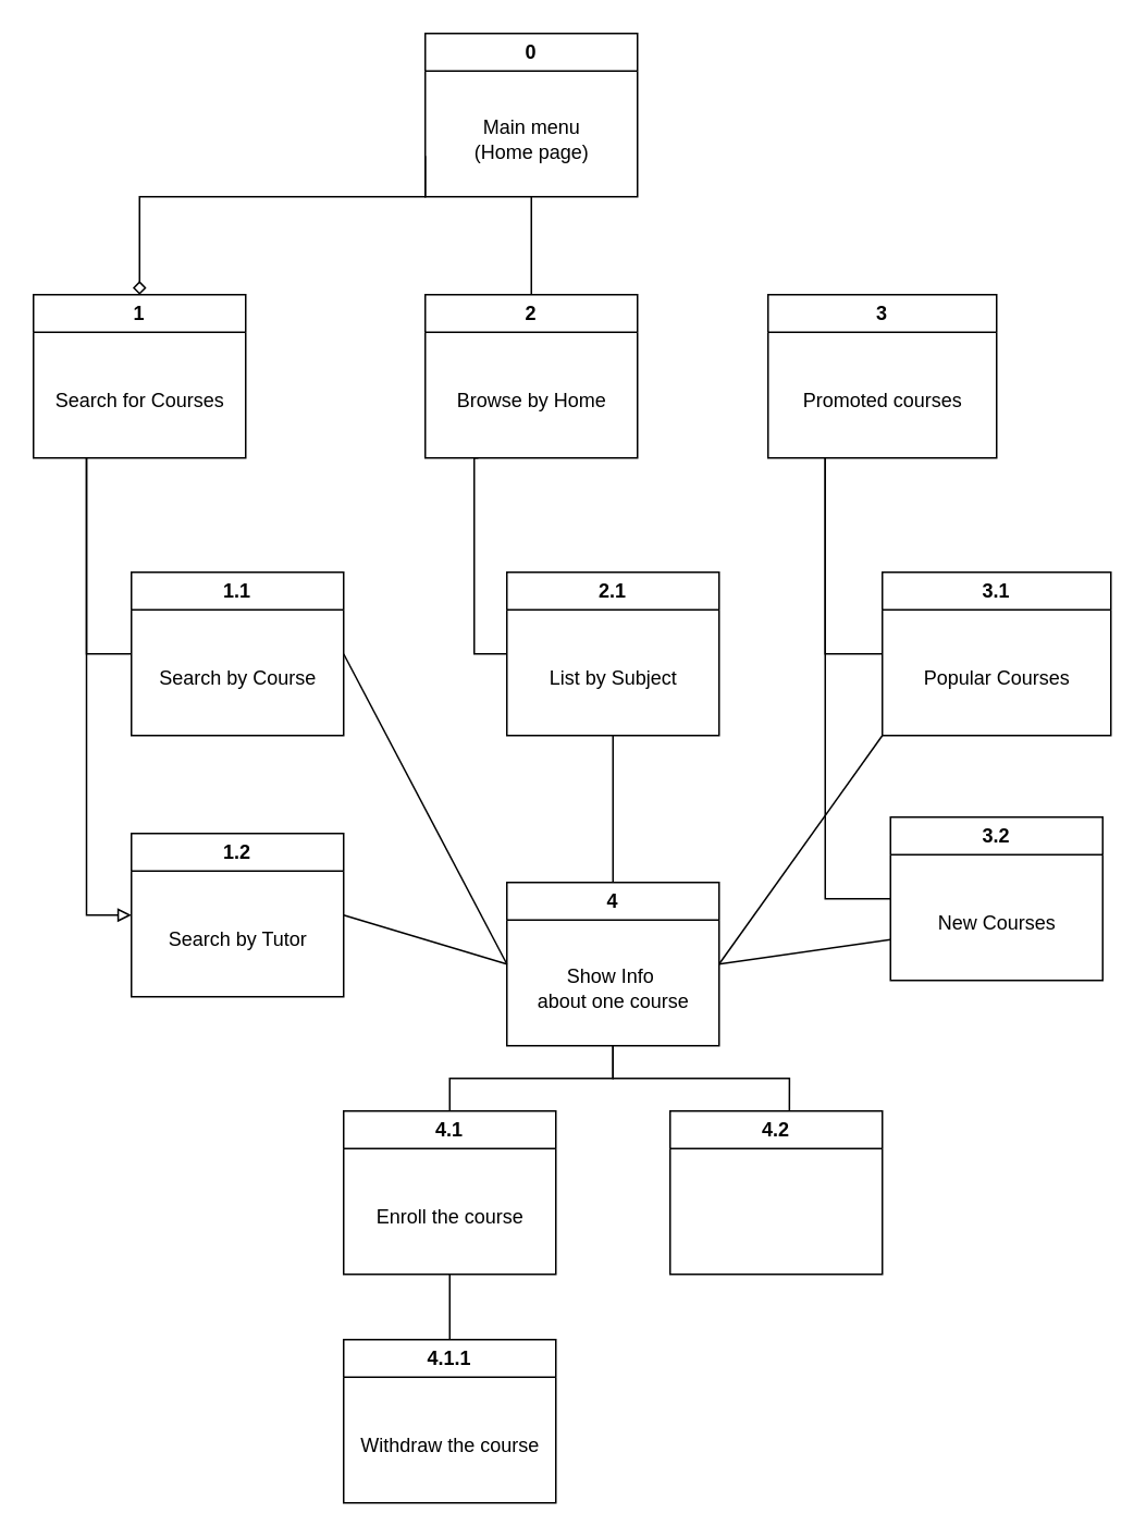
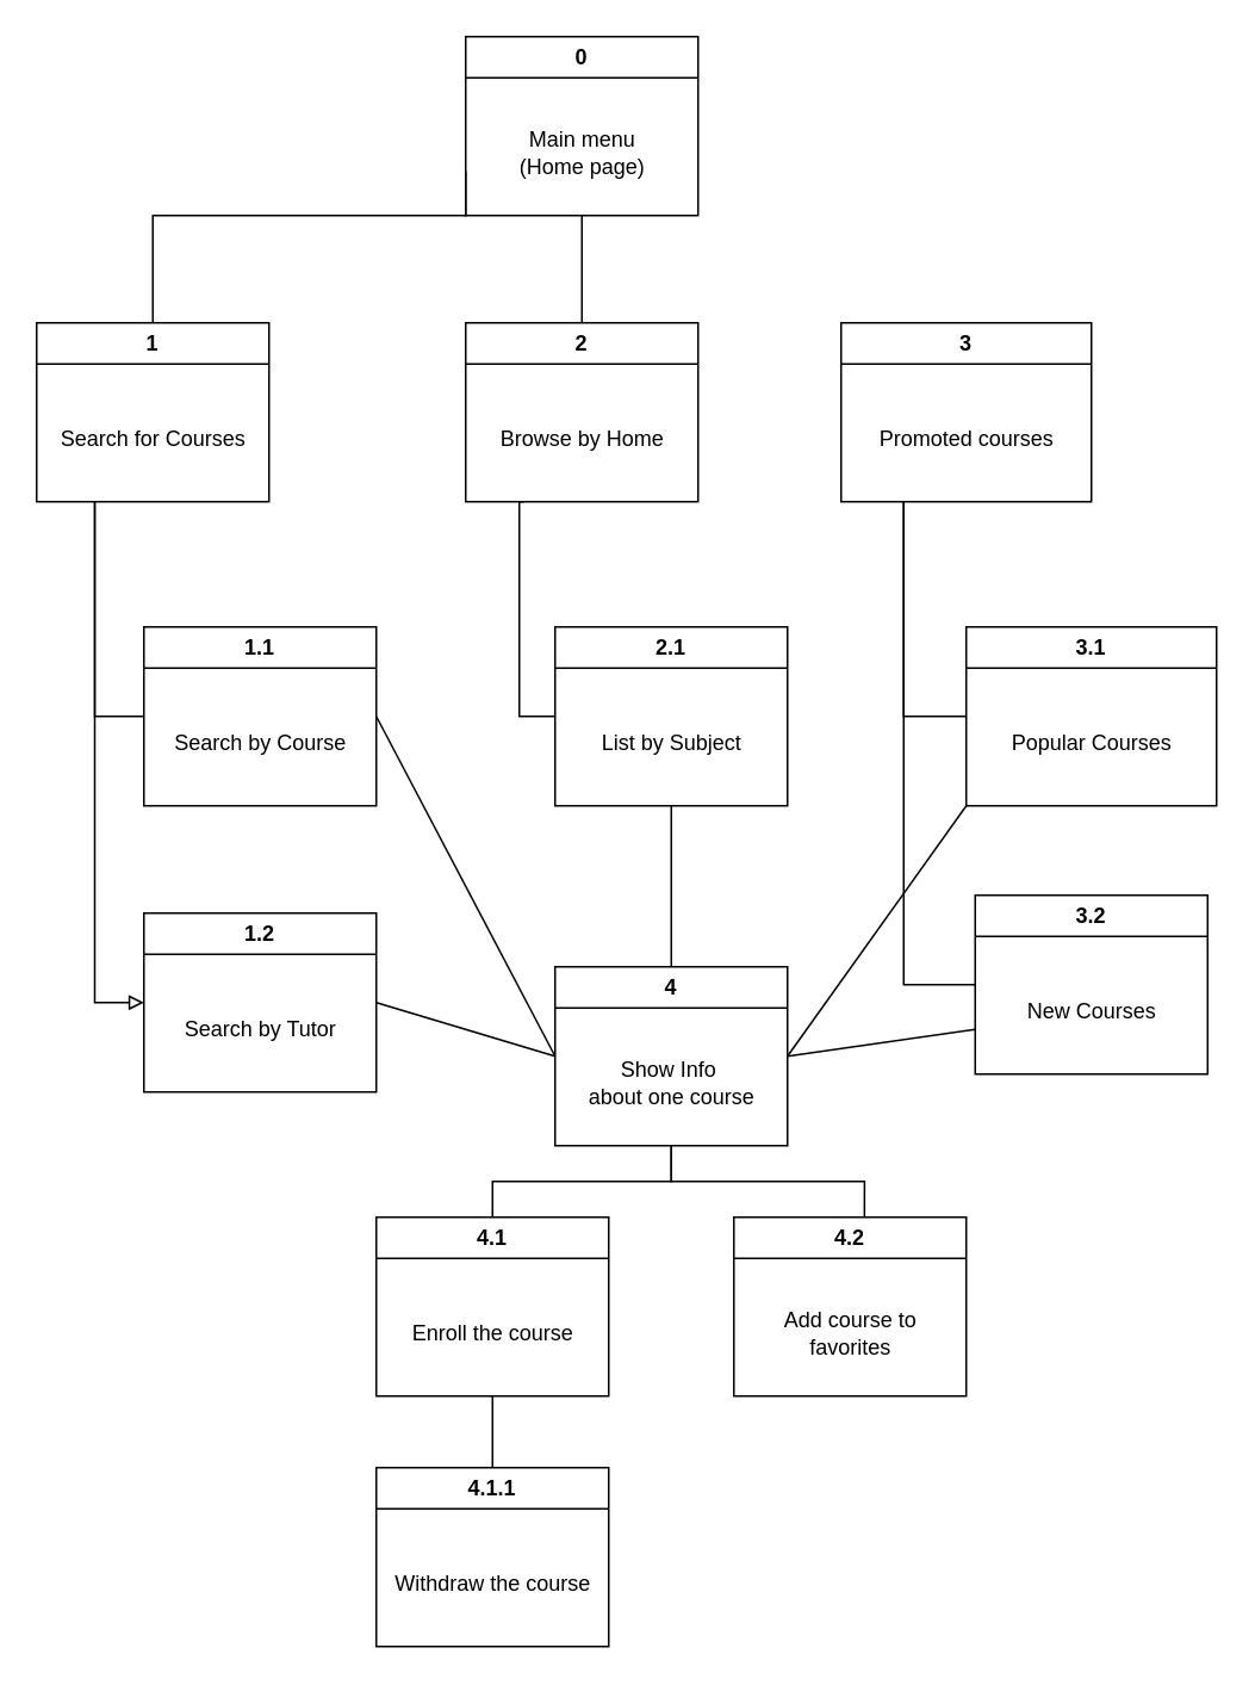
  <mxCell id="0" />
  <mxCell id="1" parent="0" />
- <mxCell id="2" style="edgeStyle=orthogonalEdgeStyle;rounded=0;orthogonalLoop=1;jettySize=auto;html=1;exitX=0;exitY=0.75;exitDx=0;exitDy=0;entryX=0.5;entryY=0;entryDx=0;entryDy=0;endArrow=diamond;endFill=0;" edge="1" parent="1" source="4" target="8"><mxGeometry relative="1" as="geometry"><Array as="points"><mxPoint x="260" y="120" /><mxPoint x="85" y="120" /></Array></mxGeometry></mxCell>
+ <mxCell id="2" style="edgeStyle=orthogonalEdgeStyle;rounded=0;orthogonalLoop=1;jettySize=auto;html=1;exitX=0;exitY=0.75;exitDx=0;exitDy=0;entryX=0.5;entryY=0;entryDx=0;entryDy=0;endArrow=none;endFill=0;" edge="1" parent="1" source="4" target="8"><mxGeometry relative="1" as="geometry"><Array as="points"><mxPoint x="260" y="120" /><mxPoint x="85" y="120" /></Array></mxGeometry></mxCell>
  <mxCell id="3" style="edgeStyle=orthogonalEdgeStyle;rounded=0;orthogonalLoop=1;jettySize=auto;html=1;exitX=0.5;exitY=1;exitDx=0;exitDy=0;entryX=0.5;entryY=0;entryDx=0;entryDy=0;endArrow=none;endFill=0;" edge="1" parent="1" source="4" target="11"><mxGeometry relative="1" as="geometry" /></mxCell>
  <mxCell id="4" value="0" style="swimlane;whiteSpace=wrap;html=1;" vertex="1" parent="1"><mxGeometry x="260" y="20" width="130" height="100" as="geometry" /></mxCell>
  <mxCell id="5" value="Main menu&lt;br&gt;(Home page)" style="text;html=1;align=center;verticalAlign=middle;resizable=0;points=[];autosize=1;strokeColor=none;fillColor=none;" vertex="1" parent="4"><mxGeometry x="20" y="45" width="90" height="40" as="geometry" /></mxCell>
  <mxCell id="6" style="edgeStyle=orthogonalEdgeStyle;rounded=0;orthogonalLoop=1;jettySize=auto;html=1;exitX=0.25;exitY=1;exitDx=0;exitDy=0;entryX=0;entryY=0.5;entryDx=0;entryDy=0;endArrow=none;endFill=0;" edge="1" parent="1" source="8" target="18"><mxGeometry relative="1" as="geometry" /></mxCell>
  <mxCell id="7" style="edgeStyle=orthogonalEdgeStyle;rounded=0;orthogonalLoop=1;jettySize=auto;html=1;exitX=0.25;exitY=1;exitDx=0;exitDy=0;entryX=0;entryY=0.5;entryDx=0;entryDy=0;endArrow=block;endFill=0;" edge="1" parent="1" source="8" target="21"><mxGeometry relative="1" as="geometry" /></mxCell>
  <mxCell id="8" value="1" style="swimlane;whiteSpace=wrap;html=1;" vertex="1" parent="1"><mxGeometry x="20" y="180" width="130" height="100" as="geometry" /></mxCell>
  <mxCell id="9" value="Search for Courses" style="text;html=1;align=center;verticalAlign=middle;resizable=0;points=[];autosize=1;strokeColor=none;fillColor=none;" vertex="1" parent="8"><mxGeometry y="50" width="130" height="30" as="geometry" /></mxCell>
  <mxCell id="10" style="rounded=0;orthogonalLoop=1;jettySize=auto;html=1;exitX=0.25;exitY=1;exitDx=0;exitDy=0;entryX=0;entryY=0.5;entryDx=0;entryDy=0;edgeStyle=orthogonalEdgeStyle;endArrow=none;endFill=0;" edge="1" parent="1" source="11" target="24"><mxGeometry relative="1" as="geometry"><Array as="points"><mxPoint x="290" y="280" /><mxPoint x="290" y="400" /></Array></mxGeometry></mxCell>
  <mxCell id="11" value="2" style="swimlane;whiteSpace=wrap;html=1;" vertex="1" parent="1"><mxGeometry x="260" y="180" width="130" height="100" as="geometry" /></mxCell>
  <mxCell id="12" value="Browse by Home" style="text;html=1;align=center;verticalAlign=middle;resizable=0;points=[];autosize=1;strokeColor=none;fillColor=none;" vertex="1" parent="11"><mxGeometry x="5" y="50" width="120" height="30" as="geometry" /></mxCell>
  <mxCell id="13" style="edgeStyle=orthogonalEdgeStyle;rounded=0;orthogonalLoop=1;jettySize=auto;html=1;exitX=0.25;exitY=1;exitDx=0;exitDy=0;entryX=0;entryY=0.5;entryDx=0;entryDy=0;endArrow=none;endFill=0;" edge="1" parent="1" source="15" target="27"><mxGeometry relative="1" as="geometry" /></mxCell>
  <mxCell id="14" style="edgeStyle=orthogonalEdgeStyle;rounded=0;orthogonalLoop=1;jettySize=auto;html=1;exitX=0.25;exitY=1;exitDx=0;exitDy=0;entryX=0;entryY=0.5;entryDx=0;entryDy=0;endArrow=none;endFill=0;" edge="1" parent="1" source="15" target="30"><mxGeometry relative="1" as="geometry" /></mxCell>
  <mxCell id="15" value="3" style="swimlane;whiteSpace=wrap;html=1;" vertex="1" parent="1"><mxGeometry x="470" y="180" width="140" height="100" as="geometry" /></mxCell>
  <mxCell id="16" value="Promoted courses" style="text;html=1;align=center;verticalAlign=middle;resizable=0;points=[];autosize=1;strokeColor=none;fillColor=none;" vertex="1" parent="15"><mxGeometry x="10" y="50" width="120" height="30" as="geometry" /></mxCell>
  <mxCell id="17" style="rounded=0;orthogonalLoop=1;jettySize=auto;html=1;exitX=1;exitY=0.5;exitDx=0;exitDy=0;entryX=0;entryY=0.5;entryDx=0;entryDy=0;endArrow=none;endFill=0;" edge="1" parent="1" source="18" target="34"><mxGeometry relative="1" as="geometry" /></mxCell>
  <mxCell id="18" value="1.1" style="swimlane;whiteSpace=wrap;html=1;" vertex="1" parent="1"><mxGeometry x="80" y="350" width="130" height="100" as="geometry" /></mxCell>
  <mxCell id="19" value="Search by Course" style="text;html=1;align=center;verticalAlign=middle;resizable=0;points=[];autosize=1;strokeColor=none;fillColor=none;" vertex="1" parent="18"><mxGeometry x="5" y="50" width="120" height="30" as="geometry" /></mxCell>
  <mxCell id="20" style="rounded=0;orthogonalLoop=1;jettySize=auto;html=1;exitX=1;exitY=0.5;exitDx=0;exitDy=0;endArrow=none;endFill=0;" edge="1" parent="1" source="21"><mxGeometry relative="1" as="geometry"><mxPoint x="310" y="590" as="targetPoint" /></mxGeometry></mxCell>
  <mxCell id="21" value="1.2" style="swimlane;whiteSpace=wrap;html=1;" vertex="1" parent="1"><mxGeometry x="80" y="510" width="130" height="100" as="geometry" /></mxCell>
  <mxCell id="22" value="Search by Tutor" style="text;html=1;align=center;verticalAlign=middle;resizable=0;points=[];autosize=1;strokeColor=none;fillColor=none;" vertex="1" parent="21"><mxGeometry x="10" y="50" width="110" height="30" as="geometry" /></mxCell>
  <mxCell id="23" style="edgeStyle=orthogonalEdgeStyle;rounded=0;orthogonalLoop=1;jettySize=auto;html=1;exitX=0.5;exitY=1;exitDx=0;exitDy=0;entryX=0.5;entryY=0;entryDx=0;entryDy=0;endArrow=none;endFill=0;" edge="1" parent="1" source="24" target="34"><mxGeometry relative="1" as="geometry" /></mxCell>
  <mxCell id="24" value="2.1" style="swimlane;whiteSpace=wrap;html=1;" vertex="1" parent="1"><mxGeometry x="310" y="350" width="130" height="100" as="geometry" /></mxCell>
  <mxCell id="25" value="List by Subject" style="text;html=1;align=center;verticalAlign=middle;resizable=0;points=[];autosize=1;strokeColor=none;fillColor=none;" vertex="1" parent="24"><mxGeometry x="15" y="50" width="100" height="30" as="geometry" /></mxCell>
  <mxCell id="26" style="rounded=0;orthogonalLoop=1;jettySize=auto;html=1;exitX=0;exitY=1;exitDx=0;exitDy=0;entryX=1;entryY=0.5;entryDx=0;entryDy=0;endArrow=none;endFill=0;" edge="1" parent="1" source="27" target="34"><mxGeometry relative="1" as="geometry" /></mxCell>
  <mxCell id="27" value="3.1" style="swimlane;whiteSpace=wrap;html=1;" vertex="1" parent="1"><mxGeometry x="540" y="350" width="140" height="100" as="geometry" /></mxCell>
  <mxCell id="28" value="Popular Courses" style="text;html=1;align=center;verticalAlign=middle;resizable=0;points=[];autosize=1;strokeColor=none;fillColor=none;" vertex="1" parent="27"><mxGeometry x="15" y="50" width="110" height="30" as="geometry" /></mxCell>
  <mxCell id="29" style="rounded=0;orthogonalLoop=1;jettySize=auto;html=1;exitX=0;exitY=0.75;exitDx=0;exitDy=0;entryX=1;entryY=0.5;entryDx=0;entryDy=0;endArrow=none;endFill=0;" edge="1" parent="1" source="30" target="34"><mxGeometry relative="1" as="geometry" /></mxCell>
  <mxCell id="30" value="3.2" style="swimlane;whiteSpace=wrap;html=1;" vertex="1" parent="1"><mxGeometry x="545" y="500" width="130" height="100" as="geometry" /></mxCell>
  <mxCell id="31" value="New Courses" style="text;html=1;align=center;verticalAlign=middle;resizable=0;points=[];autosize=1;strokeColor=none;fillColor=none;" vertex="1" parent="30"><mxGeometry x="15" y="50" width="100" height="30" as="geometry" /></mxCell>
  <mxCell id="32" style="edgeStyle=orthogonalEdgeStyle;rounded=0;orthogonalLoop=1;jettySize=auto;html=1;exitX=0.5;exitY=1;exitDx=0;exitDy=0;entryX=0.5;entryY=0;entryDx=0;entryDy=0;endArrow=none;endFill=0;" edge="1" parent="1" source="34" target="39"><mxGeometry relative="1" as="geometry" /></mxCell>
  <mxCell id="33" style="edgeStyle=orthogonalEdgeStyle;rounded=0;orthogonalLoop=1;jettySize=auto;html=1;exitX=0.5;exitY=1;exitDx=0;exitDy=0;entryX=0.562;entryY=0.01;entryDx=0;entryDy=0;entryPerimeter=0;endArrow=none;endFill=0;" edge="1" parent="1" source="34" target="36"><mxGeometry relative="1" as="geometry" /></mxCell>
  <mxCell id="34" value="4" style="swimlane;whiteSpace=wrap;html=1;" vertex="1" parent="1"><mxGeometry x="310" y="540" width="130" height="100" as="geometry" /></mxCell>
  <mxCell id="35" value="Show Info&amp;nbsp;&lt;br&gt;about one course" style="text;html=1;align=center;verticalAlign=middle;resizable=0;points=[];autosize=1;strokeColor=none;fillColor=none;" vertex="1" parent="34"><mxGeometry x="5" y="45" width="120" height="40" as="geometry" /></mxCell>
  <mxCell id="36" value="4.2" style="swimlane;whiteSpace=wrap;html=1;" vertex="1" parent="1"><mxGeometry x="410" y="680" width="130" height="100" as="geometry" /></mxCell>
+ <mxCell id="37" value="Add course to&lt;br&gt;favorites" style="text;html=1;align=center;verticalAlign=middle;resizable=0;points=[];autosize=1;strokeColor=none;fillColor=none;" vertex="1" parent="36"><mxGeometry x="15" y="45" width="100" height="40" as="geometry" /></mxCell>
  <mxCell id="38" style="edgeStyle=orthogonalEdgeStyle;rounded=0;orthogonalLoop=1;jettySize=auto;html=1;exitX=0.5;exitY=1;exitDx=0;exitDy=0;entryX=0.5;entryY=0;entryDx=0;entryDy=0;endArrow=none;endFill=0;" edge="1" parent="1" source="39" target="41"><mxGeometry relative="1" as="geometry" /></mxCell>
  <mxCell id="39" value="4.1" style="swimlane;whiteSpace=wrap;html=1;" vertex="1" parent="1"><mxGeometry x="210" y="680" width="130" height="100" as="geometry" /></mxCell>
  <mxCell id="40" value="Enroll the course" style="text;html=1;align=center;verticalAlign=middle;resizable=0;points=[];autosize=1;strokeColor=none;fillColor=none;" vertex="1" parent="39"><mxGeometry x="10" y="50" width="110" height="30" as="geometry" /></mxCell>
  <mxCell id="41" value="4.1.1" style="swimlane;whiteSpace=wrap;html=1;" vertex="1" parent="1"><mxGeometry x="210" y="820" width="130" height="100" as="geometry" /></mxCell>
  <mxCell id="42" value="Withdraw the course" style="text;html=1;align=center;verticalAlign=middle;resizable=0;points=[];autosize=1;strokeColor=none;fillColor=none;" vertex="1" parent="41"><mxGeometry y="50" width="130" height="30" as="geometry" /></mxCell>
